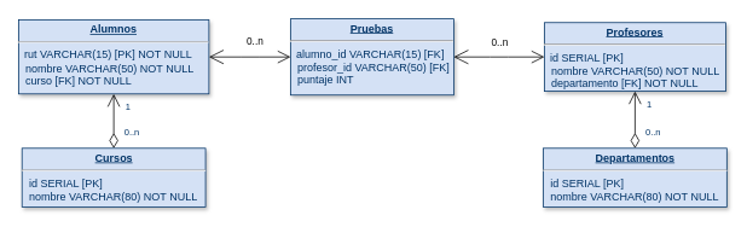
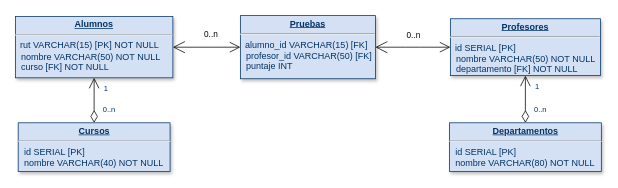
  <mxCell id="0" />
  <mxCell id="1" parent="0" />
- <mxCell id="2" value="&lt;p style=&quot;margin: 0px ; margin-top: 4px ; text-align: center ; text-decoration: underline&quot;&gt;&lt;strong&gt;Cursos&lt;br&gt;&lt;/strong&gt;&lt;/p&gt;&lt;hr&gt;&lt;p style=&quot;margin: 0px ; margin-left: 8px&quot;&gt;id SERIAL [PK]&lt;/p&gt;&lt;p style=&quot;margin: 0px ; margin-left: 8px&quot;&gt;nombre VARCHAR(80) NOT NULL&lt;br&gt;&lt;/p&gt;" style="verticalAlign=top;align=left;overflow=fill;fontSize=12;fontFamily=Helvetica;html=1;strokeColor=#003366;shadow=1;fillColor=#D4E1F5;fontColor=#003366" parent="1" vertex="1"><mxGeometry x="23.75" y="162.91" width="202.5" height="65" as="geometry" /></mxCell>
+ <mxCell id="2" value="&lt;p style=&quot;margin: 0px ; margin-top: 4px ; text-align: center ; text-decoration: underline&quot;&gt;&lt;strong&gt;Cursos&lt;br&gt;&lt;/strong&gt;&lt;/p&gt;&lt;hr&gt;&lt;p style=&quot;margin: 0px ; margin-left: 8px&quot;&gt;id SERIAL [PK]&lt;/p&gt;&lt;p style=&quot;margin: 0px ; margin-left: 8px&quot;&gt;nombre VARCHAR(40) NOT NULL&lt;br&gt;&lt;/p&gt;" style="verticalAlign=top;align=left;overflow=fill;fontSize=12;fontFamily=Helvetica;html=1;strokeColor=#003366;shadow=1;fillColor=#D4E1F5;fontColor=#003366" parent="1" vertex="1"><mxGeometry x="23.75" y="162.91" width="202.5" height="65" as="geometry" /></mxCell>
  <mxCell id="3" value="&lt;p style=&quot;margin: 0px ; margin-top: 4px ; text-align: center ; text-decoration: underline&quot;&gt;&lt;strong&gt;Alumnos&lt;br&gt;&lt;/strong&gt;&lt;/p&gt;&lt;hr&gt;&amp;nbsp; rut VARCHAR(15) [PK] NOT NULL&lt;br&gt;&lt;p style=&quot;margin: 0px ; margin-left: 8px&quot;&gt;nombre VARCHAR(50) NOT NULL&lt;br&gt;&lt;/p&gt;&lt;p style=&quot;margin: 0px ; margin-left: 8px&quot;&gt;curso [FK] NOT NULL&lt;br&gt;&lt;/p&gt;" style="verticalAlign=top;align=left;overflow=fill;fontSize=12;fontFamily=Helvetica;html=1;strokeColor=#003366;shadow=1;fillColor=#D4E1F5;fontColor=#003366" parent="1" vertex="1"><mxGeometry x="20" y="21.27" width="210" height="81.64" as="geometry" /></mxCell>
  <mxCell id="4" value="" style="endArrow=open;endSize=12;startArrow=diamondThin;startSize=14;startFill=0;edgeStyle=orthogonalEdgeStyle;entryX=0.5;entryY=1;entryDx=0;entryDy=0;exitX=0.5;exitY=0;exitDx=0;exitDy=0;" parent="1" source="2" target="3" edge="1"><mxGeometry x="602" y="252.91" as="geometry"><mxPoint x="80" y="152.91" as="sourcePoint" /><mxPoint x="70" y="142.91" as="targetPoint" /></mxGeometry></mxCell>
  <mxCell id="5" value="0..n" style="resizable=0;align=left;verticalAlign=top;labelBackgroundColor=#ffffff;fontSize=10;strokeColor=#003366;shadow=1;fillColor=#D4E1F5;fontColor=#003366" parent="4" connectable="0" vertex="1"><mxGeometry x="-1" relative="1" as="geometry"><mxPoint x="10" y="-30" as="offset" /></mxGeometry></mxCell>
  <mxCell id="6" value="1" style="resizable=0;align=right;verticalAlign=top;labelBackgroundColor=#ffffff;fontSize=10;strokeColor=#003366;shadow=1;fillColor=#D4E1F5;fontColor=#003366" parent="4" connectable="0" vertex="1"><mxGeometry x="1" relative="1" as="geometry"><mxPoint x="20" y="2.0" as="offset" /></mxGeometry></mxCell>
  <mxCell id="7" value="&lt;p style=&quot;margin: 0px ; margin-top: 4px ; text-align: center ; text-decoration: underline&quot;&gt;&lt;strong&gt;Profesores&lt;br&gt;&lt;/strong&gt;&lt;/p&gt;&lt;hr&gt;&amp;nbsp; id SERIAL [PK]&lt;br&gt;&lt;p style=&quot;margin: 0px ; margin-left: 8px&quot;&gt;nombre VARCHAR(50) NOT NULL&lt;br&gt;&lt;/p&gt;&lt;p style=&quot;margin: 0px ; margin-left: 8px&quot;&gt;departamento [FK] NOT NULL&lt;br&gt;&lt;/p&gt;" style="verticalAlign=top;align=left;overflow=fill;fontSize=12;fontFamily=Helvetica;html=1;strokeColor=#003366;shadow=1;fillColor=#D4E1F5;fontColor=#003366" parent="1" vertex="1"><mxGeometry x="600" y="24.18" width="200" height="75.82" as="geometry" /></mxCell>
  <mxCell id="8" value="&lt;p style=&quot;margin: 0px ; margin-top: 4px ; text-align: center ; text-decoration: underline&quot;&gt;&lt;strong&gt;Pruebas&lt;br&gt;&lt;/strong&gt;&lt;/p&gt;&lt;hr&gt;&amp;nbsp; alumno_id VARCHAR(15) [FK]&lt;br&gt;&lt;p style=&quot;margin: 0px ; margin-left: 8px&quot;&gt;profesor_id VARCHAR(50) [FK]&lt;/p&gt;&lt;p style=&quot;margin: 0px ; margin-left: 8px&quot;&gt;puntaje INT&lt;br&gt;&lt;/p&gt;" style="verticalAlign=top;align=left;overflow=fill;fontSize=12;fontFamily=Helvetica;html=1;strokeColor=#003366;shadow=1;fillColor=#D4E1F5;fontColor=#003366" parent="1" vertex="1"><mxGeometry x="320" y="20" width="180" height="84.18" as="geometry" /></mxCell>
  <mxCell id="9" value="" style="endArrow=open;html=1;endSize=12;startArrow=open;startSize=14;startFill=0;edgeStyle=orthogonalEdgeStyle;entryX=0;entryY=0.5;entryDx=0;entryDy=0;exitX=1;exitY=0.5;exitDx=0;exitDy=0;" parent="1" source="3" target="8" edge="1"><mxGeometry relative="1" as="geometry"><mxPoint x="210" y="92.91" as="sourcePoint" /><mxPoint x="300" y="72.91" as="targetPoint" /></mxGeometry></mxCell>
  <mxCell id="10" value="0..n" style="edgeLabel;resizable=0;html=1;align=left;verticalAlign=top;" parent="9" connectable="0" vertex="1"><mxGeometry x="-1" relative="1" as="geometry"><mxPoint x="40" y="-30" as="offset" /></mxGeometry></mxCell>
  <mxCell id="11" value="" style="endArrow=open;html=1;endSize=12;startArrow=open;startSize=14;startFill=0;edgeStyle=orthogonalEdgeStyle;exitX=1;exitY=0.5;exitDx=0;exitDy=0;entryX=0;entryY=0.5;entryDx=0;entryDy=0;" parent="1" source="8" target="7" edge="1"><mxGeometry relative="1" as="geometry"><mxPoint x="470" y="71.91" as="sourcePoint" /><mxPoint x="580" y="82.91" as="targetPoint" /></mxGeometry></mxCell>
  <mxCell id="12" value="0..n" style="edgeLabel;resizable=0;html=1;align=left;verticalAlign=top;" parent="11" connectable="0" vertex="1"><mxGeometry x="-1" relative="1" as="geometry"><mxPoint x="40" y="-28.68" as="offset" /></mxGeometry></mxCell>
  <mxCell id="13" value="&lt;p style=&quot;margin: 0px ; margin-top: 4px ; text-align: center ; text-decoration: underline&quot;&gt;&lt;strong&gt;Departamentos&lt;br&gt;&lt;/strong&gt;&lt;/p&gt;&lt;hr&gt;&lt;p style=&quot;margin: 0px ; margin-left: 8px&quot;&gt;id SERIAL [PK]&lt;/p&gt;&lt;p style=&quot;margin: 0px ; margin-left: 8px&quot;&gt;nombre VARCHAR(80) NOT NULL&lt;br&gt;&lt;/p&gt;" style="verticalAlign=top;align=left;overflow=fill;fontSize=12;fontFamily=Helvetica;html=1;strokeColor=#003366;shadow=1;fillColor=#D4E1F5;fontColor=#003366" parent="1" vertex="1"><mxGeometry x="598.75" y="162.91" width="202.5" height="65" as="geometry" /></mxCell>
  <mxCell id="14" value="" style="endArrow=open;endSize=12;startArrow=diamondThin;startSize=14;startFill=0;edgeStyle=orthogonalEdgeStyle;exitX=0.5;exitY=0;exitDx=0;exitDy=0;" parent="1" source="13" target="7" edge="1"><mxGeometry x="1192" y="262.91" as="geometry"><mxPoint x="670" y="162.91" as="sourcePoint" /><mxPoint x="690" y="112.91" as="targetPoint" /></mxGeometry></mxCell>
  <mxCell id="15" value="0..n" style="resizable=0;align=left;verticalAlign=top;labelBackgroundColor=#ffffff;fontSize=10;strokeColor=#003366;shadow=1;fillColor=#D4E1F5;fontColor=#003366" parent="14" connectable="0" vertex="1"><mxGeometry x="-1" relative="1" as="geometry"><mxPoint x="10" y="-30" as="offset" /></mxGeometry></mxCell>
  <mxCell id="16" value="1" style="resizable=0;align=right;verticalAlign=top;labelBackgroundColor=#ffffff;fontSize=10;strokeColor=#003366;shadow=1;fillColor=#D4E1F5;fontColor=#003366" parent="14" connectable="0" vertex="1"><mxGeometry x="1" relative="1" as="geometry"><mxPoint x="20" y="2.0" as="offset" /></mxGeometry></mxCell>
